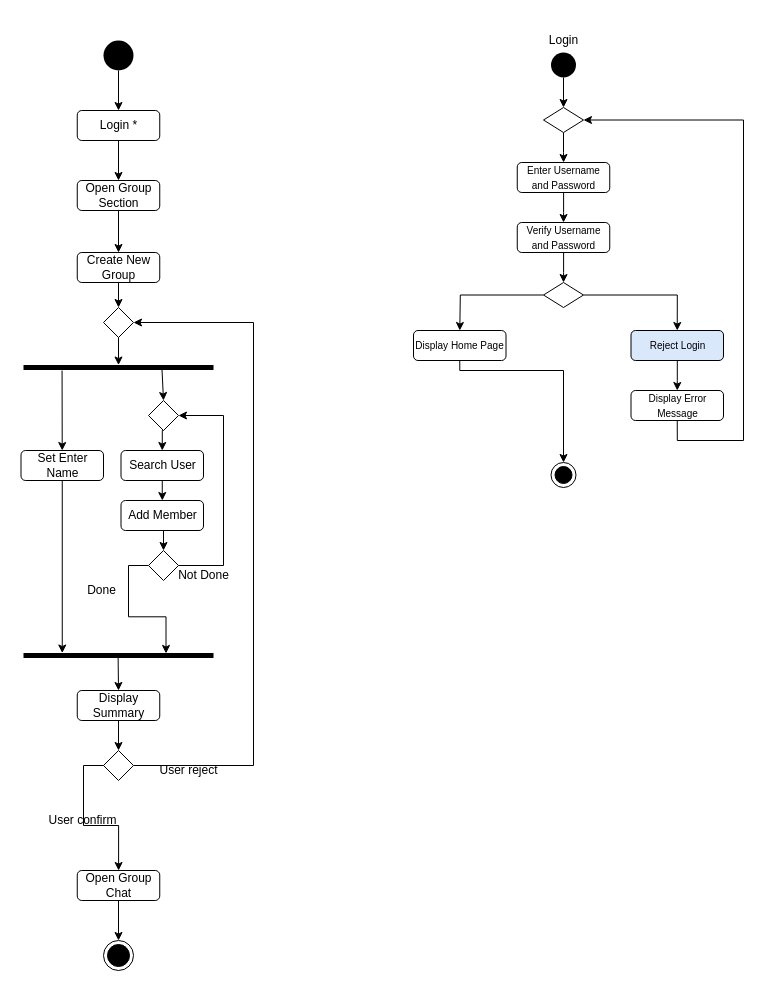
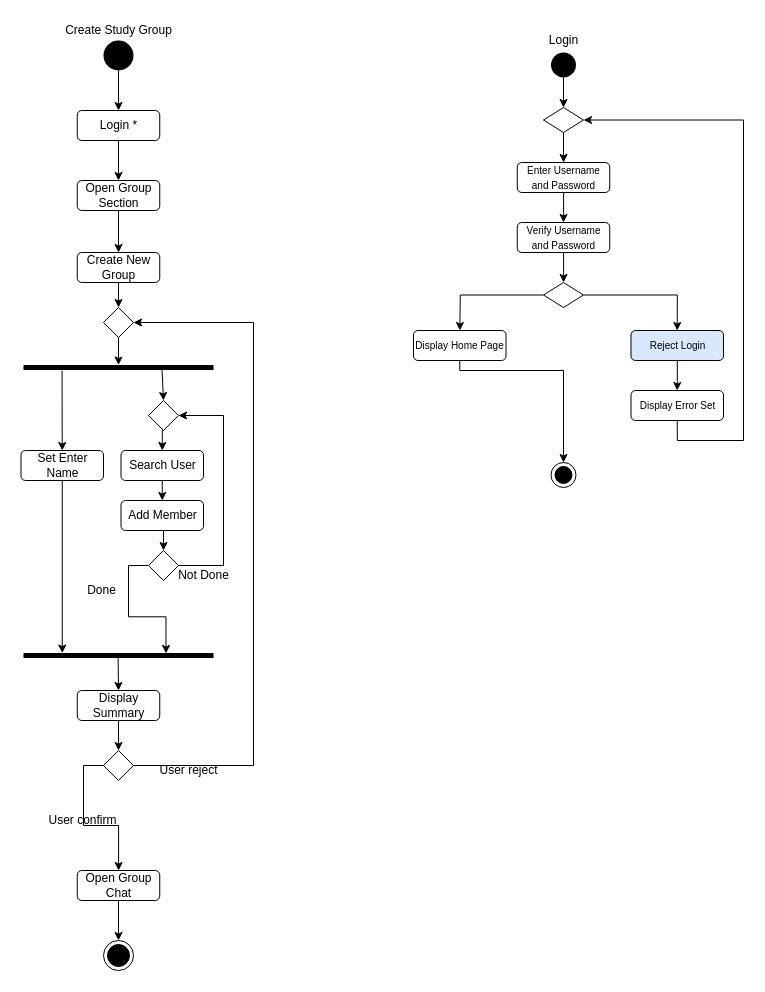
  <mxCell id="0" />
  <mxCell id="1" parent="0" />
  <mxCell id="2" style="edgeStyle=orthogonalEdgeStyle;rounded=0;orthogonalLoop=1;jettySize=auto;html=1;exitX=0.5;exitY=1;exitDx=0;exitDy=0;entryX=0.5;entryY=0;entryDx=0;entryDy=0;" parent="1" source="3" target="6" edge="1"><mxGeometry relative="1" as="geometry" /></mxCell>
  <mxCell id="3" value="" style="ellipse;fillColor=#000000;strokeColor=none;" parent="1" vertex="1"><mxGeometry x="103" y="40" width="30" height="30" as="geometry" /></mxCell>
+ <mxCell id="4" value="Create Study Group" style="text;html=1;align=center;verticalAlign=middle;resizable=0;points=[];autosize=1;" parent="1" vertex="1"><mxGeometry x="58" y="20" width="120" height="20" as="geometry" /></mxCell>
  <mxCell id="5" style="edgeStyle=orthogonalEdgeStyle;rounded=0;orthogonalLoop=1;jettySize=auto;html=1;exitX=0.5;exitY=1;exitDx=0;exitDy=0;entryX=0.5;entryY=0;entryDx=0;entryDy=0;" parent="1" source="6" target="27" edge="1"><mxGeometry relative="1" as="geometry" /></mxCell>
  <mxCell id="6" value="Login *" style="rounded=1;whiteSpace=wrap;html=1;" parent="1" vertex="1"><mxGeometry x="76.75" y="110" width="82.5" height="30" as="geometry" /></mxCell>
  <mxCell id="7" style="edgeStyle=orthogonalEdgeStyle;rounded=0;orthogonalLoop=1;jettySize=auto;html=1;entryX=0.5;entryY=0;entryDx=0;entryDy=0;entryPerimeter=0;" parent="1" source="8" target="10" edge="1"><mxGeometry relative="1" as="geometry" /></mxCell>
  <mxCell id="8" value="" style="ellipse;fillColor=#000000;strokeColor=none;" parent="1" vertex="1"><mxGeometry x="550.5" y="52" width="25" height="25" as="geometry" /></mxCell>
  <mxCell id="9" style="edgeStyle=orthogonalEdgeStyle;rounded=0;orthogonalLoop=1;jettySize=auto;html=1;" parent="1" source="10" target="12" edge="1"><mxGeometry relative="1" as="geometry" /></mxCell>
  <mxCell id="10" value="" style="strokeWidth=1;html=1;shape=mxgraph.flowchart.decision;whiteSpace=wrap;fillColor=#ffffff;" parent="1" vertex="1"><mxGeometry x="543" y="107" width="40" height="25" as="geometry" /></mxCell>
  <mxCell id="11" style="edgeStyle=orthogonalEdgeStyle;rounded=0;orthogonalLoop=1;jettySize=auto;html=1;entryX=0.5;entryY=0;entryDx=0;entryDy=0;" parent="1" source="12" target="15" edge="1"><mxGeometry relative="1" as="geometry" /></mxCell>
  <mxCell id="12" value="&lt;span style=&quot;font-size: 10px&quot;&gt;Enter Username and Password&lt;/span&gt;" style="rounded=1;whiteSpace=wrap;html=1;strokeWidth=1;" parent="1" vertex="1"><mxGeometry x="516.75" y="162" width="92.5" height="30" as="geometry" /></mxCell>
  <mxCell id="13" value="Login" style="text;html=1;align=center;verticalAlign=middle;resizable=0;points=[];autosize=1;" parent="1" vertex="1"><mxGeometry x="543" y="30" width="40" height="20" as="geometry" /></mxCell>
  <mxCell id="14" style="edgeStyle=orthogonalEdgeStyle;rounded=0;orthogonalLoop=1;jettySize=auto;html=1;entryX=0.5;entryY=0;entryDx=0;entryDy=0;entryPerimeter=0;" parent="1" source="15" target="18" edge="1"><mxGeometry relative="1" as="geometry" /></mxCell>
  <mxCell id="15" value="&lt;span style=&quot;font-size: 10px&quot;&gt;Verify Username and Password&lt;/span&gt;" style="rounded=1;whiteSpace=wrap;html=1;strokeWidth=1;" parent="1" vertex="1"><mxGeometry x="516.75" y="222" width="92.5" height="30" as="geometry" /></mxCell>
  <mxCell id="16" style="edgeStyle=orthogonalEdgeStyle;rounded=0;orthogonalLoop=1;jettySize=auto;html=1;entryX=0.5;entryY=0;entryDx=0;entryDy=0;" parent="1" source="18" target="20" edge="1"><mxGeometry relative="1" as="geometry" /></mxCell>
  <mxCell id="17" style="edgeStyle=orthogonalEdgeStyle;rounded=0;orthogonalLoop=1;jettySize=auto;html=1;" parent="1" source="18" edge="1"><mxGeometry relative="1" as="geometry"><mxPoint x="459.3" y="330" as="targetPoint" /></mxGeometry></mxCell>
  <mxCell id="18" value="" style="strokeWidth=1;html=1;shape=mxgraph.flowchart.decision;whiteSpace=wrap;fillColor=#ffffff;" parent="1" vertex="1"><mxGeometry x="543" y="282" width="40" height="25" as="geometry" /></mxCell>
  <mxCell id="19" style="edgeStyle=orthogonalEdgeStyle;rounded=0;orthogonalLoop=1;jettySize=auto;html=1;entryX=0.5;entryY=0;entryDx=0;entryDy=0;" parent="1" source="20" target="23" edge="1"><mxGeometry relative="1" as="geometry" /></mxCell>
  <mxCell id="20" value="&lt;span style=&quot;font-size: 10px&quot;&gt;Reject Login&lt;/span&gt;" style="rounded=1;whiteSpace=wrap;html=1;strokeWidth=1;fillColor=#dae8fc;" parent="1" vertex="1"><mxGeometry x="630.5" y="330" width="92.5" height="30" as="geometry" /></mxCell>
  <mxCell id="21" style="edgeStyle=orthogonalEdgeStyle;rounded=0;orthogonalLoop=1;jettySize=auto;html=1;entryX=0.5;entryY=0;entryDx=0;entryDy=0;exitX=0.5;exitY=1;exitDx=0;exitDy=0;" parent="1" target="24" edge="1"><mxGeometry relative="1" as="geometry"><mxPoint x="459.25" y="360" as="sourcePoint" /><Array as="points"><mxPoint x="459" y="370" /><mxPoint x="563" y="370" /></Array></mxGeometry></mxCell>
  <mxCell id="22" style="edgeStyle=orthogonalEdgeStyle;rounded=0;orthogonalLoop=1;jettySize=auto;html=1;exitX=0.5;exitY=1;exitDx=0;exitDy=0;entryX=1;entryY=0.5;entryDx=0;entryDy=0;entryPerimeter=0;" parent="1" source="23" target="10" edge="1"><mxGeometry relative="1" as="geometry"><Array as="points"><mxPoint x="677" y="440" /><mxPoint x="743" y="440" /><mxPoint x="743" y="120" /></Array></mxGeometry></mxCell>
- <mxCell id="23" value="&lt;span style=&quot;font-size: 10px&quot;&gt;Display Error Message&lt;/span&gt;" style="rounded=1;whiteSpace=wrap;html=1;strokeWidth=1;" parent="1" vertex="1"><mxGeometry x="630.5" y="390" width="92.5" height="30" as="geometry" /></mxCell>
+ <mxCell id="23" value="&lt;span style=&quot;font-size: 10px&quot;&gt;Display Error Set&lt;/span&gt;" style="rounded=1;whiteSpace=wrap;html=1;strokeWidth=1;" parent="1" vertex="1"><mxGeometry x="630.5" y="390" width="92.5" height="30" as="geometry" /></mxCell>
  <mxCell id="24" value="" style="ellipse;html=1;shape=endState;fillColor=#000000;strokeColor=#000000;" parent="1" vertex="1"><mxGeometry x="550.5" y="462" width="25" height="25" as="geometry" /></mxCell>
  <mxCell id="25" value="&lt;span style=&quot;font-size: 10px&quot;&gt;Display Home Page&lt;/span&gt;" style="rounded=1;whiteSpace=wrap;html=1;strokeWidth=1;" parent="1" vertex="1"><mxGeometry x="413" y="330" width="92.5" height="30" as="geometry" /></mxCell>
  <mxCell id="26" style="edgeStyle=orthogonalEdgeStyle;rounded=0;orthogonalLoop=1;jettySize=auto;html=1;exitX=0.5;exitY=1;exitDx=0;exitDy=0;entryX=0.5;entryY=0;entryDx=0;entryDy=0;" parent="1" source="27" target="29" edge="1"><mxGeometry relative="1" as="geometry" /></mxCell>
  <mxCell id="27" value="Open Group Section&lt;span style=&quot;color: rgba(0 , 0 , 0 , 0) ; font-family: monospace ; font-size: 0px&quot;&gt;%3CmxGraphModel%3E%3Croot%3E%3CmxCell%20id%3D%220%22%2F%3E%3CmxCell%20id%3D%221%22%20parent%3D%220%22%2F%3E%3CmxCell%20id%3D%222%22%20value%3D%22Login%20*%22%20style%3D%22rounded%3D1%3BwhiteSpace%3Dwrap%3Bhtml%3D1%3B%22%20vertex%3D%221%22%20parent%3D%221%22%3E%3CmxGeometry%20x%3D%22133.75%22%20y%3D%22120%22%20width%3D%2282.5%22%20height%3D%2230%22%20as%3D%22geometry%22%2F%3E%3C%2FmxCell%3E%3C%2Froot%3E%3C%2FmxGraphModel%3E&lt;/span&gt;&lt;span style=&quot;color: rgba(0 , 0 , 0 , 0) ; font-family: monospace ; font-size: 0px&quot;&gt;%3CmxGraphModel%3E%3Croot%3E%3CmxCell%20id%3D%220%22%2F%3E%3CmxCell%20id%3D%221%22%20parent%3D%220%22%2F%3E%3CmxCell%20id%3D%222%22%20value%3D%22Login%20*%22%20style%3D%22rounded%3D1%3BwhiteSpace%3Dwrap%3Bhtml%3D1%3B%22%20vertex%3D%221%22%20parent%3D%221%22%3E%3CmxGeometry%20x%3D%22133.75%22%20y%3D%22120%22%20width%3D%2282.5%22%20height%3D%2230%22%20as%3D%22geometry%22%2F%3E%3C%2FmxCell%3E%3C%2Froot%3E%3C%2FmxGraphModel%3E&lt;/span&gt;" style="rounded=1;whiteSpace=wrap;html=1;" parent="1" vertex="1"><mxGeometry x="76.75" y="180" width="82.5" height="30" as="geometry" /></mxCell>
  <mxCell id="28" style="edgeStyle=orthogonalEdgeStyle;rounded=0;orthogonalLoop=1;jettySize=auto;html=1;exitX=0.5;exitY=1;exitDx=0;exitDy=0;" parent="1" source="58" edge="1"><mxGeometry relative="1" as="geometry"><mxPoint x="118" y="320" as="targetPoint" /></mxGeometry></mxCell>
  <mxCell id="29" value="Create New Group" style="rounded=1;whiteSpace=wrap;html=1;" parent="1" vertex="1"><mxGeometry x="76.75" y="252" width="82.5" height="30" as="geometry" /></mxCell>
  <mxCell id="30" value="" style="html=1;points=[];perimeter=orthogonalPerimeter;fillColor=#000000;strokeColor=none;rotation=90;" parent="1" vertex="1"><mxGeometry x="115.5" y="272" width="5" height="190" as="geometry" /></mxCell>
  <mxCell id="31" value="" style="html=1;points=[];perimeter=orthogonalPerimeter;fillColor=#000000;strokeColor=none;rotation=90;" parent="1" vertex="1"><mxGeometry x="115.5" y="560" width="5" height="190" as="geometry" /></mxCell>
  <mxCell id="32" style="edgeStyle=orthogonalEdgeStyle;rounded=0;orthogonalLoop=1;jettySize=auto;html=1;exitX=0.5;exitY=1;exitDx=0;exitDy=0;entryX=0;entryY=0.796;entryDx=0;entryDy=0;entryPerimeter=0;" parent="1" source="33" target="31" edge="1"><mxGeometry relative="1" as="geometry" /></mxCell>
  <mxCell id="33" value="Set Enter Name" style="rounded=1;whiteSpace=wrap;html=1;" parent="1" vertex="1"><mxGeometry x="20.5" y="450" width="82.5" height="30" as="geometry" /></mxCell>
  <mxCell id="34" style="edgeStyle=orthogonalEdgeStyle;rounded=0;orthogonalLoop=1;jettySize=auto;html=1;exitX=0.5;exitY=1;exitDx=0;exitDy=0;" parent="1" source="35" target="37" edge="1"><mxGeometry relative="1" as="geometry" /></mxCell>
  <mxCell id="35" value="Search User&lt;span style=&quot;color: rgba(0 , 0 , 0 , 0) ; font-family: monospace ; font-size: 0px&quot;&gt;%3CmxGraphModel%3E%3Croot%3E%3CmxCell%20id%3D%220%22%2F%3E%3CmxCell%20id%3D%221%22%20parent%3D%220%22%2F%3E%3CmxCell%20id%3D%222%22%20value%3D%22Set%20Group%20Name%22%20style%3D%22rounded%3D1%3BwhiteSpace%3Dwrap%3Bhtml%3D1%3B%22%20vertex%3D%221%22%20parent%3D%221%22%3E%3CmxGeometry%20x%3D%2277.5%22%20y%3D%22370%22%20width%3D%2282.5%22%20height%3D%2230%22%20as%3D%22geometry%22%2F%3E%3C%2FmxCell%3E%3C%2Froot%3E%3C%2FmxGraphModel%3&lt;/span&gt;" style="rounded=1;whiteSpace=wrap;html=1;" parent="1" vertex="1"><mxGeometry x="120.5" y="450" width="82.5" height="30" as="geometry" /></mxCell>
  <mxCell id="36" style="edgeStyle=orthogonalEdgeStyle;rounded=0;orthogonalLoop=1;jettySize=auto;html=1;exitX=0.5;exitY=1;exitDx=0;exitDy=0;" parent="1" source="37" edge="1"><mxGeometry relative="1" as="geometry"><mxPoint x="163" y="550" as="targetPoint" /><Array as="points"><mxPoint x="163" y="510" /></Array></mxGeometry></mxCell>
  <mxCell id="37" value="Add Member" style="rounded=1;whiteSpace=wrap;html=1;" parent="1" vertex="1"><mxGeometry x="120.5" y="500" width="82.5" height="30" as="geometry" /></mxCell>
  <mxCell id="38" value="" style="endArrow=classic;html=1;exitX=1.106;exitY=0.797;exitDx=0;exitDy=0;exitPerimeter=0;" parent="1" target="33" edge="1" source="30"><mxGeometry width="50" height="50" relative="1" as="geometry"><mxPoint x="61.51" y="388" as="sourcePoint" /><mxPoint x="62" y="448" as="targetPoint" /></mxGeometry></mxCell>
  <mxCell id="39" value="" style="endArrow=classic;html=1;exitX=0.916;exitY=0.271;exitDx=0;exitDy=0;exitPerimeter=0;entryX=0.5;entryY=0;entryDx=0;entryDy=0;" parent="1" target="57" edge="1" source="30"><mxGeometry width="50" height="50" relative="1" as="geometry"><mxPoint x="161.51" y="383" as="sourcePoint" /><mxPoint x="162" y="390" as="targetPoint" /></mxGeometry></mxCell>
  <mxCell id="40" value="" style="ellipse;html=1;shape=endState;fillColor=#000000;strokeColor=#000000;" parent="1" vertex="1"><mxGeometry x="103" y="940" width="30" height="30" as="geometry" /></mxCell>
  <mxCell id="41" style="edgeStyle=orthogonalEdgeStyle;rounded=0;orthogonalLoop=1;jettySize=auto;html=1;exitX=0.5;exitY=1;exitDx=0;exitDy=0;entryX=0.5;entryY=0;entryDx=0;entryDy=0;" parent="1" source="42" target="46" edge="1"><mxGeometry relative="1" as="geometry" /></mxCell>
  <mxCell id="42" value="Display Summary" style="rounded=1;whiteSpace=wrap;html=1;" parent="1" vertex="1"><mxGeometry x="76.75" y="690" width="82.5" height="30" as="geometry" /></mxCell>
  <mxCell id="43" value="" style="endArrow=classic;html=1;exitX=0.75;exitY=0.502;exitDx=0;exitDy=0;exitPerimeter=0;entryX=0.5;entryY=0;entryDx=0;entryDy=0;" parent="1" source="31" edge="1" target="42"><mxGeometry width="50" height="50" relative="1" as="geometry"><mxPoint x="120" y="538" as="sourcePoint" /><mxPoint x="120" y="588" as="targetPoint" /></mxGeometry></mxCell>
  <mxCell id="44" style="edgeStyle=orthogonalEdgeStyle;rounded=0;orthogonalLoop=1;jettySize=auto;html=1;exitX=1;exitY=0.5;exitDx=0;exitDy=0;entryX=1;entryY=0.5;entryDx=0;entryDy=0;" parent="1" source="46" target="58" edge="1"><mxGeometry relative="1" as="geometry"><mxPoint x="233" y="368" as="targetPoint" /><Array as="points"><mxPoint x="253" y="765" /><mxPoint x="253" y="322" /></Array></mxGeometry></mxCell>
  <mxCell id="45" style="edgeStyle=orthogonalEdgeStyle;rounded=0;orthogonalLoop=1;jettySize=auto;html=1;exitX=0;exitY=0.5;exitDx=0;exitDy=0;" parent="1" source="46" target="51" edge="1"><mxGeometry relative="1" as="geometry" /></mxCell>
  <mxCell id="46" value="" style="rhombus;" parent="1" vertex="1"><mxGeometry x="103" y="750" width="30" height="30" as="geometry" /></mxCell>
  <mxCell id="47" style="edgeStyle=orthogonalEdgeStyle;rounded=0;orthogonalLoop=1;jettySize=auto;html=1;exitX=0.5;exitY=1;exitDx=0;exitDy=0;" parent="1" source="58" target="30" edge="1"><mxGeometry relative="1" as="geometry" /></mxCell>
  <mxCell id="48" value="User reject" style="text;html=1;align=center;verticalAlign=middle;resizable=0;points=[];autosize=1;" parent="1" vertex="1"><mxGeometry x="153" y="760" width="70" height="20" as="geometry" /></mxCell>
  <mxCell id="49" value="User confirm" style="text;html=1;align=center;verticalAlign=middle;resizable=0;points=[];autosize=1;" parent="1" vertex="1"><mxGeometry x="41.75" y="810" width="80" height="20" as="geometry" /></mxCell>
  <mxCell id="50" style="edgeStyle=orthogonalEdgeStyle;rounded=0;orthogonalLoop=1;jettySize=auto;html=1;exitX=0.5;exitY=1;exitDx=0;exitDy=0;" parent="1" source="51" target="40" edge="1"><mxGeometry relative="1" as="geometry" /></mxCell>
  <mxCell id="51" value="Open Group Chat" style="rounded=1;whiteSpace=wrap;html=1;" parent="1" vertex="1"><mxGeometry x="76.75" y="870" width="82.5" height="30" as="geometry" /></mxCell>
  <mxCell id="52" style="edgeStyle=orthogonalEdgeStyle;rounded=0;orthogonalLoop=1;jettySize=auto;html=1;exitX=0;exitY=0.5;exitDx=0;exitDy=0;entryX=0.092;entryY=0.25;entryDx=0;entryDy=0;entryPerimeter=0;" edge="1" parent="1" source="54" target="31"><mxGeometry relative="1" as="geometry" /></mxCell>
  <mxCell id="53" style="edgeStyle=orthogonalEdgeStyle;rounded=0;orthogonalLoop=1;jettySize=auto;html=1;exitX=1;exitY=0.5;exitDx=0;exitDy=0;entryX=1;entryY=0.5;entryDx=0;entryDy=0;" edge="1" parent="1" source="54" target="57"><mxGeometry relative="1" as="geometry"><mxPoint x="233" y="420" as="targetPoint" /><Array as="points"><mxPoint x="223" y="565" /><mxPoint x="223" y="415" /></Array></mxGeometry></mxCell>
  <mxCell id="54" value="" style="rhombus;" vertex="1" parent="1"><mxGeometry x="148" y="550" width="30" height="30" as="geometry" /></mxCell>
  <mxCell id="55" value="Done" style="text;html=1;align=center;verticalAlign=middle;resizable=0;points=[];autosize=1;" vertex="1" parent="1"><mxGeometry x="80.5" y="580" width="40" height="20" as="geometry" /></mxCell>
  <mxCell id="56" style="edgeStyle=orthogonalEdgeStyle;rounded=0;orthogonalLoop=1;jettySize=auto;html=1;exitX=0.5;exitY=1;exitDx=0;exitDy=0;entryX=0.5;entryY=0;entryDx=0;entryDy=0;" edge="1" parent="1" source="57" target="35"><mxGeometry relative="1" as="geometry" /></mxCell>
  <mxCell id="57" value="" style="rhombus;" vertex="1" parent="1"><mxGeometry x="148" y="400" width="30" height="30" as="geometry" /></mxCell>
  <mxCell id="58" value="" style="rhombus;" parent="1" vertex="1"><mxGeometry x="103" y="307" width="30" height="30" as="geometry" /></mxCell>
  <mxCell id="59" style="edgeStyle=orthogonalEdgeStyle;rounded=0;orthogonalLoop=1;jettySize=auto;html=1;exitX=0.5;exitY=1;exitDx=0;exitDy=0;" edge="1" parent="1" source="29" target="58"><mxGeometry relative="1" as="geometry"><mxPoint x="118" y="320" as="targetPoint" /><mxPoint x="118" y="282" as="sourcePoint" /></mxGeometry></mxCell>
  <mxCell id="60" value="Not Done" style="text;html=1;align=center;verticalAlign=middle;resizable=0;points=[];autosize=1;" vertex="1" parent="1"><mxGeometry x="168" y="565" width="70" height="20" as="geometry" /></mxCell>
